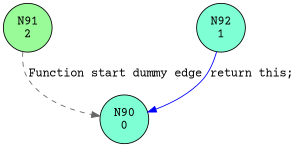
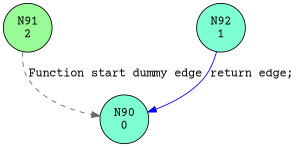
  digraph {
    fontname="Courier Prime"
    node [fillcolor=aquamarine fontname="Courier Prime" shape=circle style=filled]
    edge [fontname="Courier Prime"]
    n1 [fillcolor=palegreen label="N91\n2"]
    n2 [label="N90\n0"]
    n3 [label="N92\n1"]
    n1 -> n2 [color=gray40 label="Function start dummy edge" style=dashed]
-   n3 -> n2 [color=blue label="return this;" style=solid]
+   n3 -> n2 [color=blue label="return edge;" style=solid]
  }
